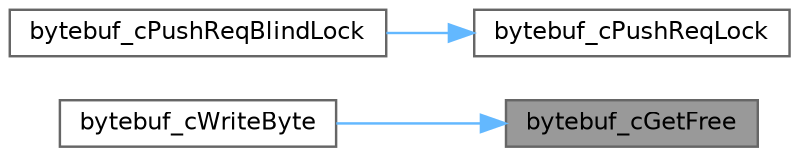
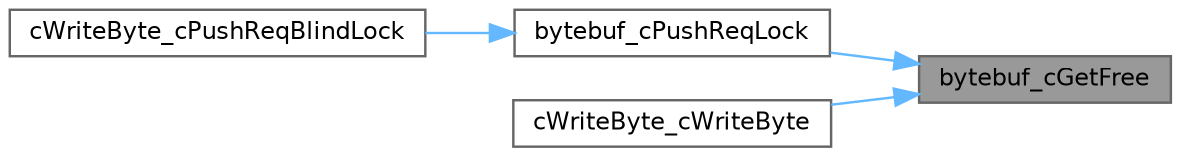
  digraph {
    rankdir=RL
    node [color=grey40 fillcolor=white fontname=Helvetica fontsize=10 shape=box style=filled]
    edge [color=steelblue1 dir=back fontname=Helvetica fontsize=10 labelfontname=Helvetica labelfontsize=10 style=solid]
    n1 [color=gray40 fillcolor=grey60 fontcolor=black height=0.2 label=bytebuf_cGetFree width=0.4]
    n2 [height=0.2 label=bytebuf_cPushReqLock width=0.4]
-   n3 [height=0.2 label=bytebuf_cWriteByte width=0.4]
-   n4 [height=0.2 label=bytebuf_cPushReqBlindLock width=0.4]
+   n3 [height=0.2 label=cWriteByte_cWriteByte width=0.4]
+   n4 [height=0.2 label=cWriteByte_cPushReqBlindLock width=0.4]
+   n1 -> n2
    n1 -> n3
    n2 -> n4
  }
